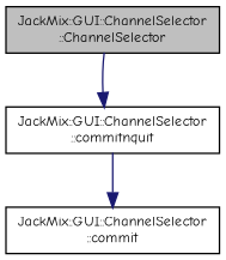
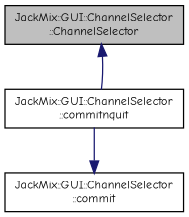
  digraph {
    fontname="Comic Neue"
    rankdir=TB
    node [color=black fillcolor=white fontname="Comic Neue" fontsize=10 shape=record style=filled]
    edge [color=midnightblue fontname="Comic Neue" fontsize=10 labelfontname=Helvetica labelfontsize=10 style=solid]
    n1 [fillcolor=grey75 fontcolor=black height=0.2 label="JackMix::GUI::ChannelSelector\l::ChannelSelector" width=0.4]
    n2 [height=0.2 label="JackMix::GUI::ChannelSelector\l::commitnquit" width=0.4]
    n3 [height=0.2 label="JackMix::GUI::ChannelSelector\l::commit" width=0.4]
-   n1 -> n2
+   n2 -> n1
    n2 -> n3
  }
